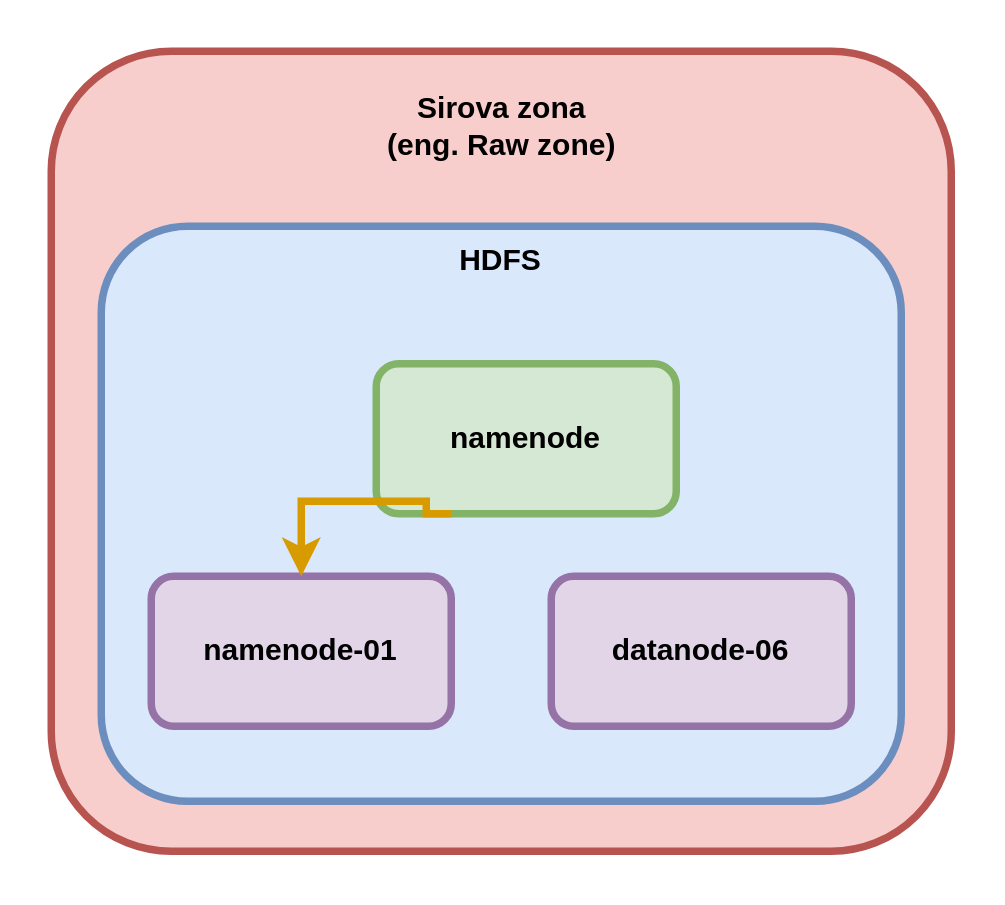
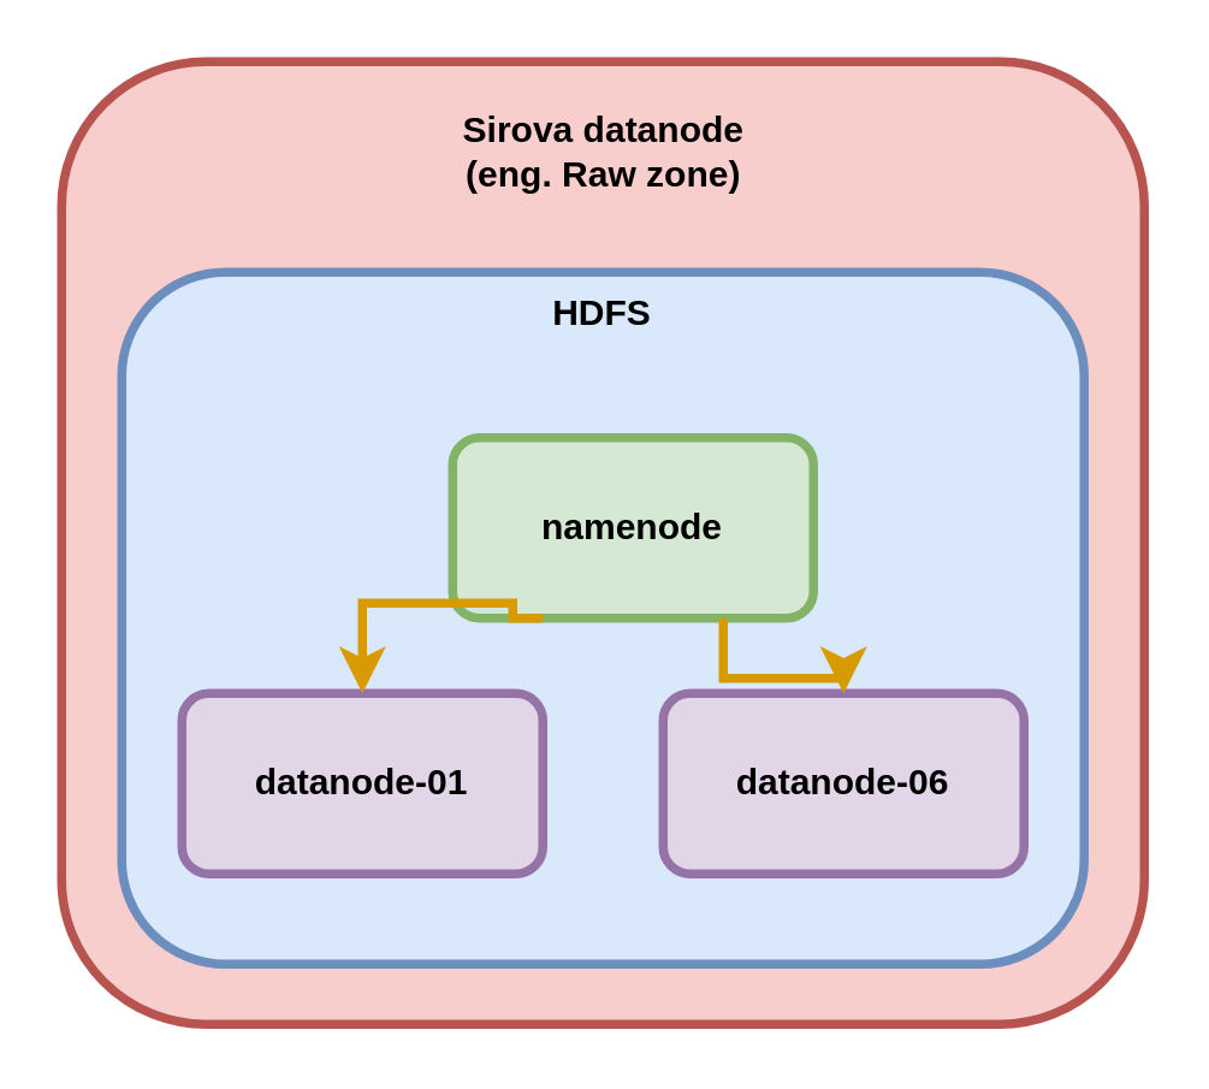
  <mxCell id="0" />
  <mxCell id="1" parent="0" />
  <mxCell id="2" value="" style="group" vertex="1" connectable="0" parent="1"><mxGeometry x="20" y="20" width="360" height="320" as="geometry" /></mxCell>
  <mxCell id="3" value="" style="rounded=1;whiteSpace=wrap;html=1;strokeWidth=3;fillColor=#f8cecc;strokeColor=#b85450;" parent="2" vertex="1"><mxGeometry width="360" height="320" as="geometry" /></mxCell>
- <mxCell id="4" value="&lt;b&gt;Sirova zona&lt;br&gt;(eng. Raw zone)&lt;/b&gt;" style="text;html=1;align=center;verticalAlign=middle;resizable=0;points=[];autosize=1;strokeColor=none;fillColor=none;" parent="2" vertex="1"><mxGeometry x="125" y="10" width="110" height="40" as="geometry" /></mxCell>
+ <mxCell id="4" value="&lt;b&gt;Sirova datanode&lt;br&gt;(eng. Raw zone)&lt;/b&gt;" style="text;html=1;align=center;verticalAlign=middle;resizable=0;points=[];autosize=1;strokeColor=none;fillColor=none;" parent="2" vertex="1"><mxGeometry x="125" y="10" width="110" height="40" as="geometry" /></mxCell>
  <mxCell id="5" value="&lt;b&gt;HDFS&lt;/b&gt;" style="rounded=1;whiteSpace=wrap;html=1;verticalAlign=top;strokeWidth=3;fillColor=#dae8fc;strokeColor=#6c8ebf;" parent="2" vertex="1"><mxGeometry x="20" y="70" width="320" height="230" as="geometry" /></mxCell>
  <mxCell id="6" value="namenode" style="rounded=1;whiteSpace=wrap;html=1;fontStyle=1;strokeWidth=3;fillColor=#d5e8d4;strokeColor=#82b366;" parent="2" vertex="1"><mxGeometry x="130" y="125" width="120" height="60" as="geometry" /></mxCell>
- <mxCell id="7" value="namenode-01" style="rounded=1;whiteSpace=wrap;html=1;fontStyle=1;strokeWidth=3;fillColor=#e1d5e7;strokeColor=#9673a6;" parent="2" vertex="1"><mxGeometry x="40" y="210" width="120" height="60" as="geometry" /></mxCell>
+ <mxCell id="7" value="datanode-01" style="rounded=1;whiteSpace=wrap;html=1;fontStyle=1;strokeWidth=3;fillColor=#e1d5e7;strokeColor=#9673a6;" parent="2" vertex="1"><mxGeometry x="40" y="210" width="120" height="60" as="geometry" /></mxCell>
  <mxCell id="8" style="edgeStyle=orthogonalEdgeStyle;rounded=0;orthogonalLoop=1;jettySize=auto;html=1;exitX=0.25;exitY=1;exitDx=0;exitDy=0;fontStyle=1;strokeWidth=3;fillColor=#ffe6cc;strokeColor=#d79b00;" parent="2" source="6" target="7" edge="1"><mxGeometry relative="1" as="geometry"><Array as="points"><mxPoint x="150" y="180" /><mxPoint x="100" y="180" /></Array></mxGeometry></mxCell>
  <mxCell id="9" value="datanode-06" style="rounded=1;whiteSpace=wrap;html=1;fontStyle=1;strokeWidth=3;fillColor=#e1d5e7;strokeColor=#9673a6;" parent="2" vertex="1"><mxGeometry x="200" y="210" width="120" height="60" as="geometry" /></mxCell>
+ <mxCell id="10" style="edgeStyle=orthogonalEdgeStyle;rounded=0;orthogonalLoop=1;jettySize=auto;html=1;exitX=0.75;exitY=1;exitDx=0;exitDy=0;entryX=0.5;entryY=0;entryDx=0;entryDy=0;strokeWidth=3;fillColor=#ffe6cc;strokeColor=#d79b00;" parent="2" source="6" target="9" edge="1"><mxGeometry relative="1" as="geometry" /></mxCell>
